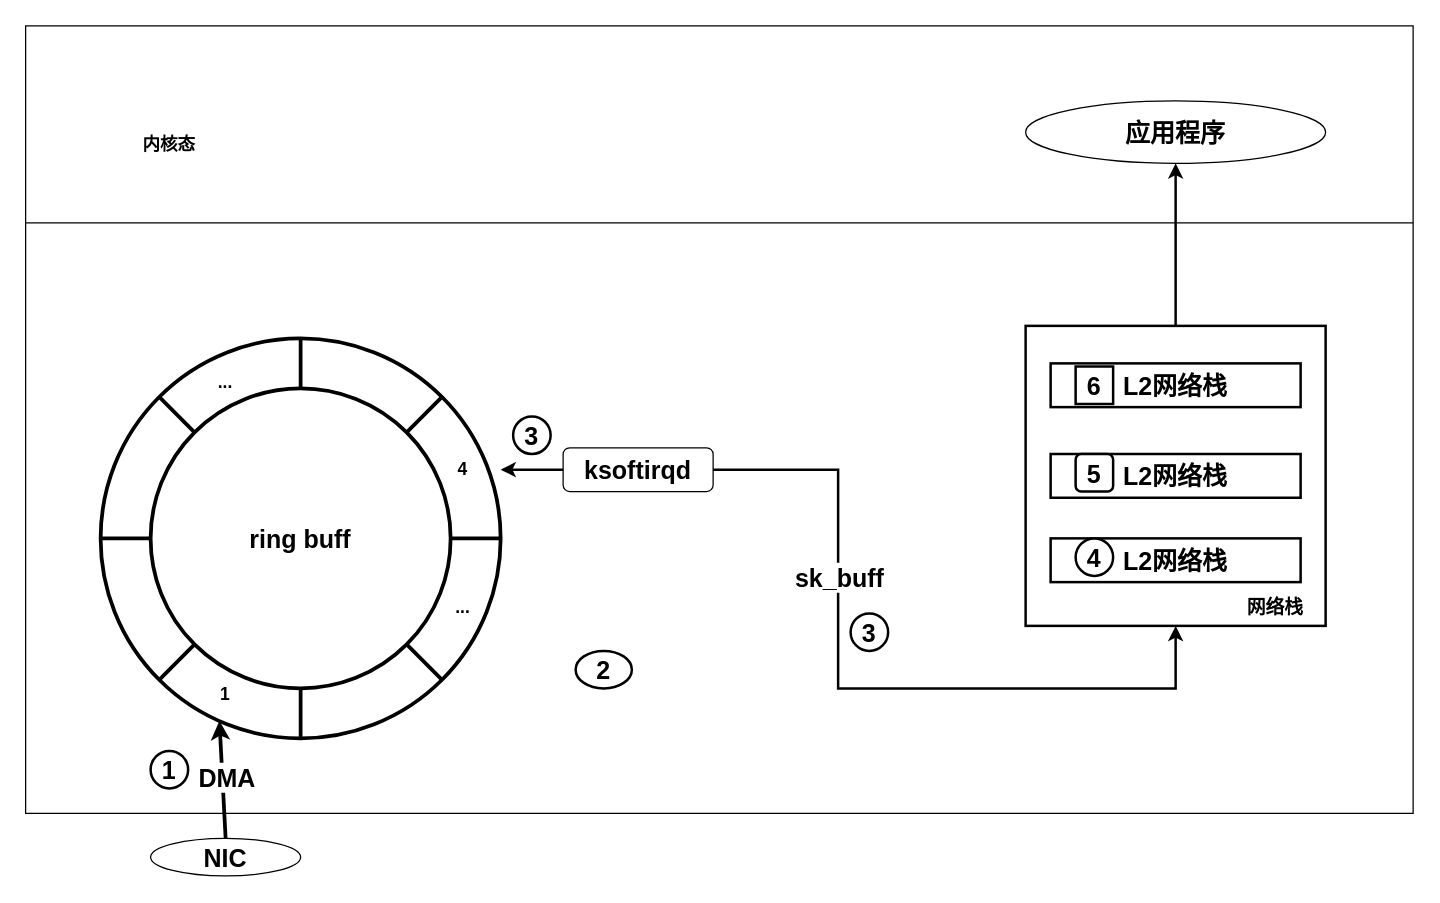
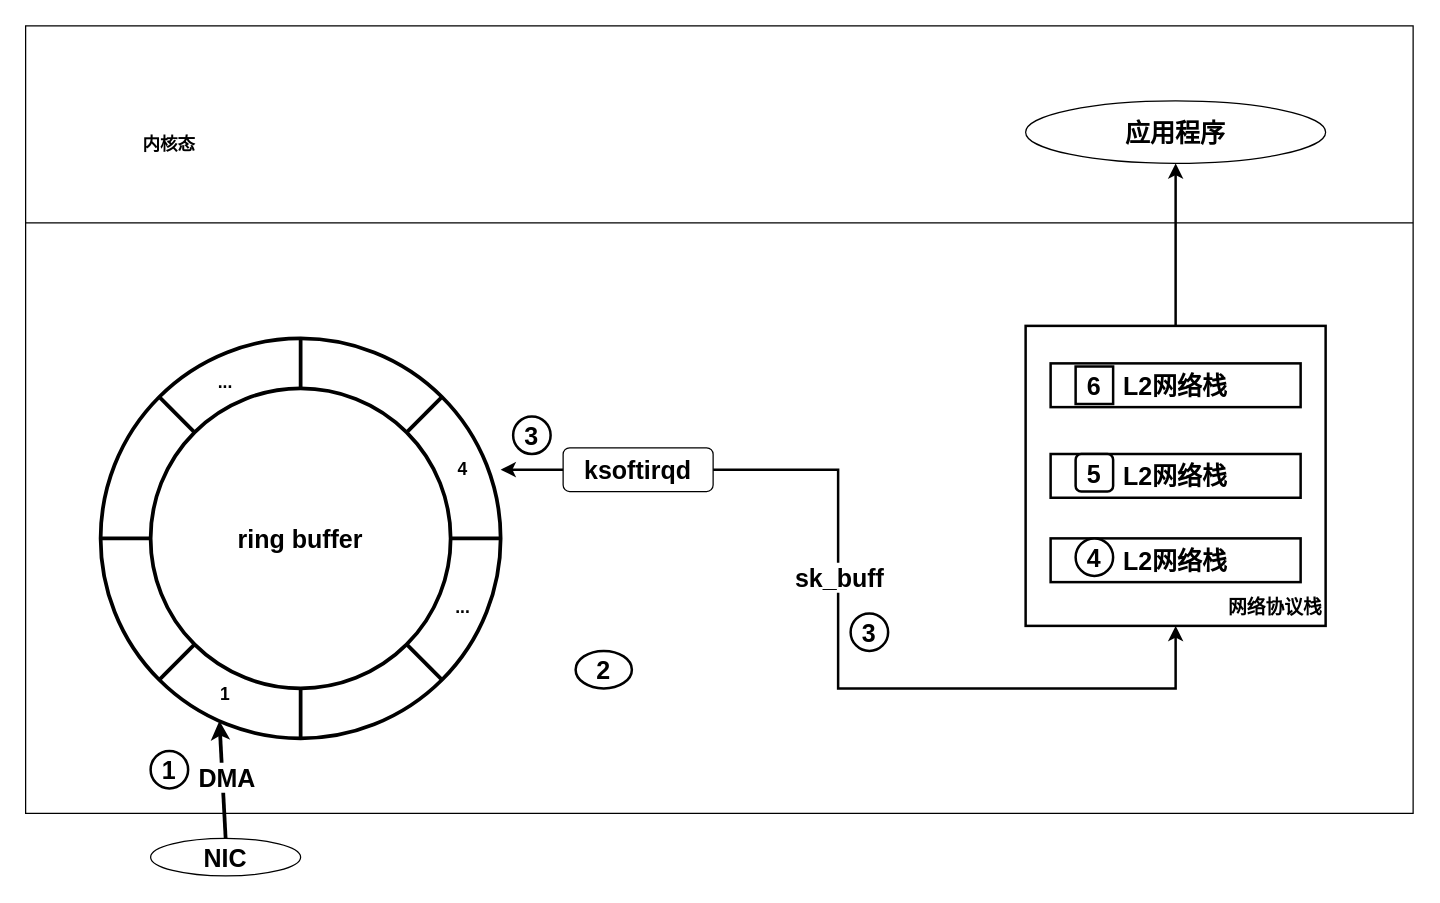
  <mxCell id="0" />
  <mxCell id="1" parent="0" />
  <mxCell id="2" value="" style="rounded=0;whiteSpace=wrap;html=1;" parent="1" vertex="1"><mxGeometry x="20" y="20" width="1110" height="630" as="geometry" /></mxCell>
  <mxCell id="3" value="" style="endArrow=none;html=1;rounded=0;exitX=0;exitY=0.25;exitDx=0;exitDy=0;entryX=1;entryY=0.25;entryDx=0;entryDy=0;" parent="1" source="2" target="2" edge="1"><mxGeometry width="50" height="50" relative="1" as="geometry"><mxPoint x="790" y="390" as="sourcePoint" /><mxPoint x="840" y="340" as="targetPoint" /></mxGeometry></mxCell>
  <mxCell id="4" value="&lt;p&gt;&lt;b&gt;&lt;font style=&quot;font-size: 14px;&quot;&gt;内核态&lt;/font&gt;&lt;/b&gt;&lt;/p&gt;" style="text;html=1;align=center;verticalAlign=middle;whiteSpace=wrap;rounded=0;" parent="1" vertex="1"><mxGeometry x="105" y="100" width="60" height="30" as="geometry" /></mxCell>
  <mxCell id="5" value="" style="ellipse;whiteSpace=wrap;html=1;aspect=fixed;strokeWidth=3;" parent="1" vertex="1"><mxGeometry x="80" y="270" width="320" height="320" as="geometry" /></mxCell>
- <mxCell id="6" value="&lt;b style=&quot;font-size: 20px;&quot;&gt;ring buff&lt;br&gt;&lt;/b&gt;" style="ellipse;whiteSpace=wrap;html=1;aspect=fixed;strokeWidth=3;" parent="1" vertex="1"><mxGeometry x="120" y="310" width="240" height="240" as="geometry" /></mxCell>
+ <mxCell id="6" value="&lt;b style=&quot;font-size: 20px;&quot;&gt;ring buffer&lt;br&gt;&lt;/b&gt;" style="ellipse;whiteSpace=wrap;html=1;aspect=fixed;strokeWidth=3;" parent="1" vertex="1"><mxGeometry x="120" y="310" width="240" height="240" as="geometry" /></mxCell>
  <mxCell id="7" value="" style="endArrow=none;html=1;rounded=0;entryX=0;entryY=0;entryDx=0;entryDy=0;exitX=0;exitY=0;exitDx=0;exitDy=0;strokeColor=default;strokeWidth=3;" parent="1" source="6" target="5" edge="1"><mxGeometry width="50" height="50" relative="1" as="geometry"><mxPoint x="770" y="420" as="sourcePoint" /><mxPoint x="820" y="370" as="targetPoint" /></mxGeometry></mxCell>
  <mxCell id="8" value="" style="endArrow=none;html=1;rounded=0;entryX=0;entryY=0.5;entryDx=0;entryDy=0;exitX=0;exitY=0.5;exitDx=0;exitDy=0;strokeColor=default;strokeWidth=3;" parent="1" source="6" target="5" edge="1"><mxGeometry width="50" height="50" relative="1" as="geometry"><mxPoint x="165" y="355" as="sourcePoint" /><mxPoint x="137" y="327" as="targetPoint" /></mxGeometry></mxCell>
  <mxCell id="9" value="" style="endArrow=none;html=1;rounded=0;entryX=0;entryY=1;entryDx=0;entryDy=0;exitX=0;exitY=1;exitDx=0;exitDy=0;strokeColor=default;strokeWidth=3;" parent="1" source="6" target="5" edge="1"><mxGeometry width="50" height="50" relative="1" as="geometry"><mxPoint x="130" y="440" as="sourcePoint" /><mxPoint x="90" y="440" as="targetPoint" /></mxGeometry></mxCell>
  <mxCell id="10" value="" style="endArrow=none;html=1;rounded=0;entryX=0.5;entryY=1;entryDx=0;entryDy=0;exitX=0.5;exitY=1;exitDx=0;exitDy=0;strokeColor=default;strokeWidth=3;" parent="1" source="6" target="5" edge="1"><mxGeometry width="50" height="50" relative="1" as="geometry"><mxPoint x="165" y="525" as="sourcePoint" /><mxPoint x="137" y="553" as="targetPoint" /></mxGeometry></mxCell>
  <mxCell id="11" value="" style="endArrow=none;html=1;rounded=0;entryX=1;entryY=1;entryDx=0;entryDy=0;exitX=1;exitY=1;exitDx=0;exitDy=0;strokeColor=default;strokeWidth=3;" parent="1" source="6" target="5" edge="1"><mxGeometry width="50" height="50" relative="1" as="geometry"><mxPoint x="250" y="560" as="sourcePoint" /><mxPoint x="250" y="600" as="targetPoint" /></mxGeometry></mxCell>
  <mxCell id="12" value="" style="endArrow=none;html=1;rounded=0;entryX=1;entryY=0.5;entryDx=0;entryDy=0;exitX=1;exitY=0.5;exitDx=0;exitDy=0;strokeColor=default;strokeWidth=3;" parent="1" source="6" target="5" edge="1"><mxGeometry width="50" height="50" relative="1" as="geometry"><mxPoint x="335" y="525" as="sourcePoint" /><mxPoint x="363" y="553" as="targetPoint" /></mxGeometry></mxCell>
  <mxCell id="13" value="" style="endArrow=none;html=1;rounded=0;entryX=1;entryY=0;entryDx=0;entryDy=0;exitX=1;exitY=0;exitDx=0;exitDy=0;strokeColor=default;strokeWidth=3;" parent="1" source="6" target="5" edge="1"><mxGeometry width="50" height="50" relative="1" as="geometry"><mxPoint x="370" y="440" as="sourcePoint" /><mxPoint x="410" y="440" as="targetPoint" /></mxGeometry></mxCell>
  <mxCell id="14" value="" style="endArrow=none;html=1;rounded=0;exitX=0.5;exitY=0;exitDx=0;exitDy=0;strokeColor=default;strokeWidth=3;" parent="1" source="6" target="5" edge="1"><mxGeometry width="50" height="50" relative="1" as="geometry"><mxPoint x="335" y="355" as="sourcePoint" /><mxPoint x="363" y="327" as="targetPoint" /></mxGeometry></mxCell>
  <mxCell id="15" value="&lt;b&gt;&lt;font style=&quot;font-size: 14px;&quot;&gt;1&lt;/font&gt;&lt;/b&gt;" style="text;html=1;align=center;verticalAlign=middle;whiteSpace=wrap;rounded=0;" parent="1" vertex="1"><mxGeometry x="150" y="540" width="60" height="30" as="geometry" /></mxCell>
  <mxCell id="16" value="&lt;font size=&quot;1&quot;&gt;&lt;b style=&quot;font-size: 14px;&quot;&gt;...&lt;/b&gt;&lt;/font&gt;" style="text;html=1;align=center;verticalAlign=middle;whiteSpace=wrap;rounded=0;" parent="1" vertex="1"><mxGeometry x="340" y="470" width="60" height="30" as="geometry" /></mxCell>
  <mxCell id="17" value="&lt;font size=&quot;1&quot;&gt;&lt;b style=&quot;font-size: 14px;&quot;&gt;4&lt;/b&gt;&lt;/font&gt;" style="text;html=1;align=center;verticalAlign=middle;whiteSpace=wrap;rounded=0;" parent="1" vertex="1"><mxGeometry x="340" y="360" width="60" height="30" as="geometry" /></mxCell>
  <mxCell id="18" value="&lt;b&gt;&lt;font style=&quot;font-size: 14px;&quot;&gt;...&lt;/font&gt;&lt;/b&gt;" style="text;html=1;align=center;verticalAlign=middle;whiteSpace=wrap;rounded=0;" parent="1" vertex="1"><mxGeometry x="150" y="290" width="60" height="30" as="geometry" /></mxCell>
  <mxCell id="19" value="&lt;b style=&quot;font-size: 20px;&quot;&gt;NIC&lt;br&gt;&lt;/b&gt;" style="ellipse;whiteSpace=wrap;html=1;" parent="1" vertex="1"><mxGeometry x="120" y="670" width="120" height="30" as="geometry" /></mxCell>
  <mxCell id="20" value="" style="endArrow=classic;html=1;rounded=0;exitX=0.5;exitY=0;exitDx=0;exitDy=0;entryX=0.297;entryY=0.956;entryDx=0;entryDy=0;entryPerimeter=0;strokeWidth=3;" parent="1" source="19" target="5" edge="1"><mxGeometry width="50" height="50" relative="1" as="geometry"><mxPoint x="420" y="480" as="sourcePoint" /><mxPoint x="470" y="430" as="targetPoint" /></mxGeometry></mxCell>
  <mxCell id="21" value="&lt;b&gt;&lt;font style=&quot;font-size: 20px;&quot;&gt;DMA&lt;/font&gt;&lt;/b&gt;" style="edgeLabel;html=1;align=center;verticalAlign=middle;resizable=0;points=[];" parent="20" vertex="1" connectable="0"><mxGeometry x="0.044" relative="1" as="geometry"><mxPoint x="3" y="-1" as="offset" /></mxGeometry></mxCell>
  <mxCell id="22" value="&lt;b style=&quot;font-size: 20px;&quot;&gt;ksoftirqd&lt;br&gt;&lt;/b&gt;" style="whiteSpace=wrap;html=1;rounded=1;" parent="1" vertex="1"><mxGeometry x="450" y="357.5" width="120" height="35" as="geometry" /></mxCell>
  <mxCell id="23" value="" style="endArrow=classic;html=1;rounded=0;entryX=1;entryY=0.5;entryDx=0;entryDy=0;strokeWidth=2;exitX=0;exitY=0.5;exitDx=0;exitDy=0;" parent="1" source="22" target="17" edge="1"><mxGeometry width="50" height="50" relative="1" as="geometry"><mxPoint x="420" y="480" as="sourcePoint" /><mxPoint x="470" y="430" as="targetPoint" /></mxGeometry></mxCell>
  <mxCell id="24" value="" style="endArrow=classic;html=1;rounded=0;entryX=0.5;entryY=1;entryDx=0;entryDy=0;exitX=1;exitY=0.5;exitDx=0;exitDy=0;strokeWidth=2;" parent="1" source="22" target="26" edge="1"><mxGeometry width="50" height="50" relative="1" as="geometry"><mxPoint x="410" y="385" as="sourcePoint" /><mxPoint x="610" y="375" as="targetPoint" /><Array as="points"><mxPoint x="670" y="375" /><mxPoint x="670" y="550" /><mxPoint x="940" y="550" /></Array></mxGeometry></mxCell>
  <mxCell id="25" value="&lt;font style=&quot;font-size: 20px;&quot;&gt;&lt;b&gt;sk_buff&lt;/b&gt;&lt;/font&gt;" style="edgeLabel;html=1;align=center;verticalAlign=middle;resizable=0;points=[];" vertex="1" connectable="0" parent="24"><mxGeometry x="-0.378" relative="1" as="geometry"><mxPoint as="offset" /></mxGeometry></mxCell>
  <mxCell id="26" value="" style="rounded=0;whiteSpace=wrap;html=1;strokeWidth=2;" parent="1" vertex="1"><mxGeometry x="820" y="260" width="240" height="240" as="geometry" /></mxCell>
  <mxCell id="27" value="&lt;b&gt;&lt;font style=&quot;font-size: 20px;&quot;&gt;L2网络栈&lt;/font&gt;&lt;/b&gt;" style="rounded=0;whiteSpace=wrap;html=1;strokeWidth=2;" parent="1" vertex="1"><mxGeometry x="840" y="290" width="200" height="35" as="geometry" /></mxCell>
  <mxCell id="28" value="&lt;b&gt;&lt;font style=&quot;font-size: 20px;&quot;&gt;L2网络栈&lt;/font&gt;&lt;/b&gt;" style="rounded=0;whiteSpace=wrap;html=1;strokeWidth=2;" parent="1" vertex="1"><mxGeometry x="840" y="362.5" width="200" height="35" as="geometry" /></mxCell>
  <mxCell id="29" value="&lt;b&gt;&lt;font style=&quot;font-size: 20px;&quot;&gt;L2网络栈&lt;/font&gt;&lt;/b&gt;" style="rounded=0;whiteSpace=wrap;html=1;strokeWidth=2;" parent="1" vertex="1"><mxGeometry x="840" y="430" width="200" height="35" as="geometry" /></mxCell>
- <mxCell id="30" value="&lt;font style=&quot;font-size: 15px;&quot;&gt;&lt;b&gt;网络栈&lt;/b&gt;&lt;/font&gt;" style="text;html=1;align=center;verticalAlign=middle;whiteSpace=wrap;rounded=0;" parent="1" vertex="1"><mxGeometry x="980" y="470" width="80" height="30" as="geometry" /></mxCell>
+ <mxCell id="30" value="&lt;font style=&quot;font-size: 15px;&quot;&gt;&lt;b&gt;网络协议栈&lt;/b&gt;&lt;/font&gt;" style="text;html=1;align=center;verticalAlign=middle;whiteSpace=wrap;rounded=0;" parent="1" vertex="1"><mxGeometry x="980" y="470" width="80" height="30" as="geometry" /></mxCell>
  <mxCell id="31" value="&lt;b style=&quot;font-size: 20px;&quot;&gt;应用程序&lt;/b&gt;" style="ellipse;whiteSpace=wrap;html=1;" vertex="1" parent="1"><mxGeometry x="820" y="80" width="240" height="50" as="geometry" /></mxCell>
  <mxCell id="32" value="" style="endArrow=classic;html=1;rounded=0;entryX=0.5;entryY=1;entryDx=0;entryDy=0;exitX=0.5;exitY=0;exitDx=0;exitDy=0;strokeWidth=2;" edge="1" parent="1" source="26" target="31"><mxGeometry width="50" height="50" relative="1" as="geometry"><mxPoint x="370" y="480" as="sourcePoint" /><mxPoint x="420" y="430" as="targetPoint" /></mxGeometry></mxCell>
  <mxCell id="33" value="&lt;font style=&quot;font-size: 20px;&quot;&gt;&lt;b&gt;1&lt;/b&gt;&lt;/font&gt;" style="ellipse;whiteSpace=wrap;html=1;aspect=fixed;strokeWidth=2;" vertex="1" parent="1"><mxGeometry x="120" y="600" width="30" height="30" as="geometry" /></mxCell>
  <mxCell id="34" value="&lt;font style=&quot;font-size: 20px;&quot;&gt;&lt;b&gt;2&lt;/b&gt;&lt;/font&gt;" style="ellipse;whiteSpace=wrap;html=1;aspect=fixed;strokeWidth=2;" vertex="1" parent="1"><mxGeometry x="460" y="520" width="45" height="30" as="geometry" /></mxCell>
  <mxCell id="35" value="&lt;font style=&quot;font-size: 20px;&quot;&gt;&lt;b&gt;3&lt;/b&gt;&lt;/font&gt;" style="ellipse;whiteSpace=wrap;html=1;aspect=fixed;strokeWidth=2;" vertex="1" parent="1"><mxGeometry x="410" y="332.5" width="30" height="30" as="geometry" /></mxCell>
  <mxCell id="36" value="&lt;font style=&quot;font-size: 20px;&quot;&gt;&lt;b&gt;3&lt;/b&gt;&lt;/font&gt;" style="ellipse;whiteSpace=wrap;html=1;aspect=fixed;strokeWidth=2;" vertex="1" parent="1"><mxGeometry x="680" y="490" width="30" height="30" as="geometry" /></mxCell>
  <mxCell id="37" value="&lt;font style=&quot;font-size: 20px;&quot;&gt;&lt;b&gt;4&lt;/b&gt;&lt;/font&gt;" style="ellipse;whiteSpace=wrap;html=1;aspect=fixed;strokeWidth=2;" vertex="1" parent="1"><mxGeometry x="860" y="430" width="30" height="30" as="geometry" /></mxCell>
  <mxCell id="38" value="&lt;font style=&quot;font-size: 20px;&quot;&gt;&lt;b&gt;5&lt;/b&gt;&lt;/font&gt;" style="whiteSpace=wrap;html=1;aspect=fixed;strokeWidth=2;rounded=1;" vertex="1" parent="1"><mxGeometry x="860" y="362.5" width="30" height="30" as="geometry" /></mxCell>
  <mxCell id="39" value="&lt;font style=&quot;font-size: 20px;&quot;&gt;&lt;b&gt;6&lt;/b&gt;&lt;/font&gt;" style="whiteSpace=wrap;html=1;aspect=fixed;strokeWidth=2;rounded=0;" vertex="1" parent="1"><mxGeometry x="860" y="292.5" width="30" height="30" as="geometry" /></mxCell>
